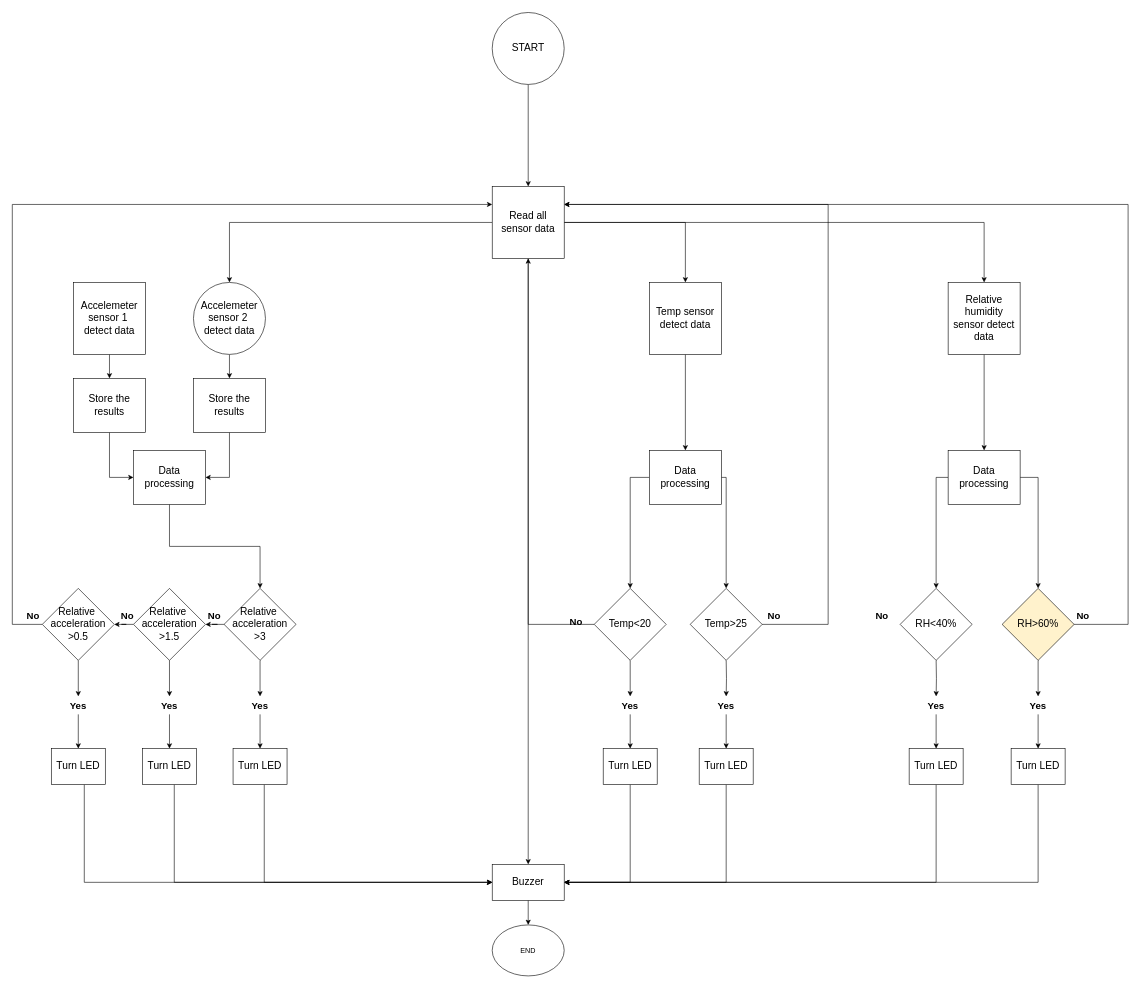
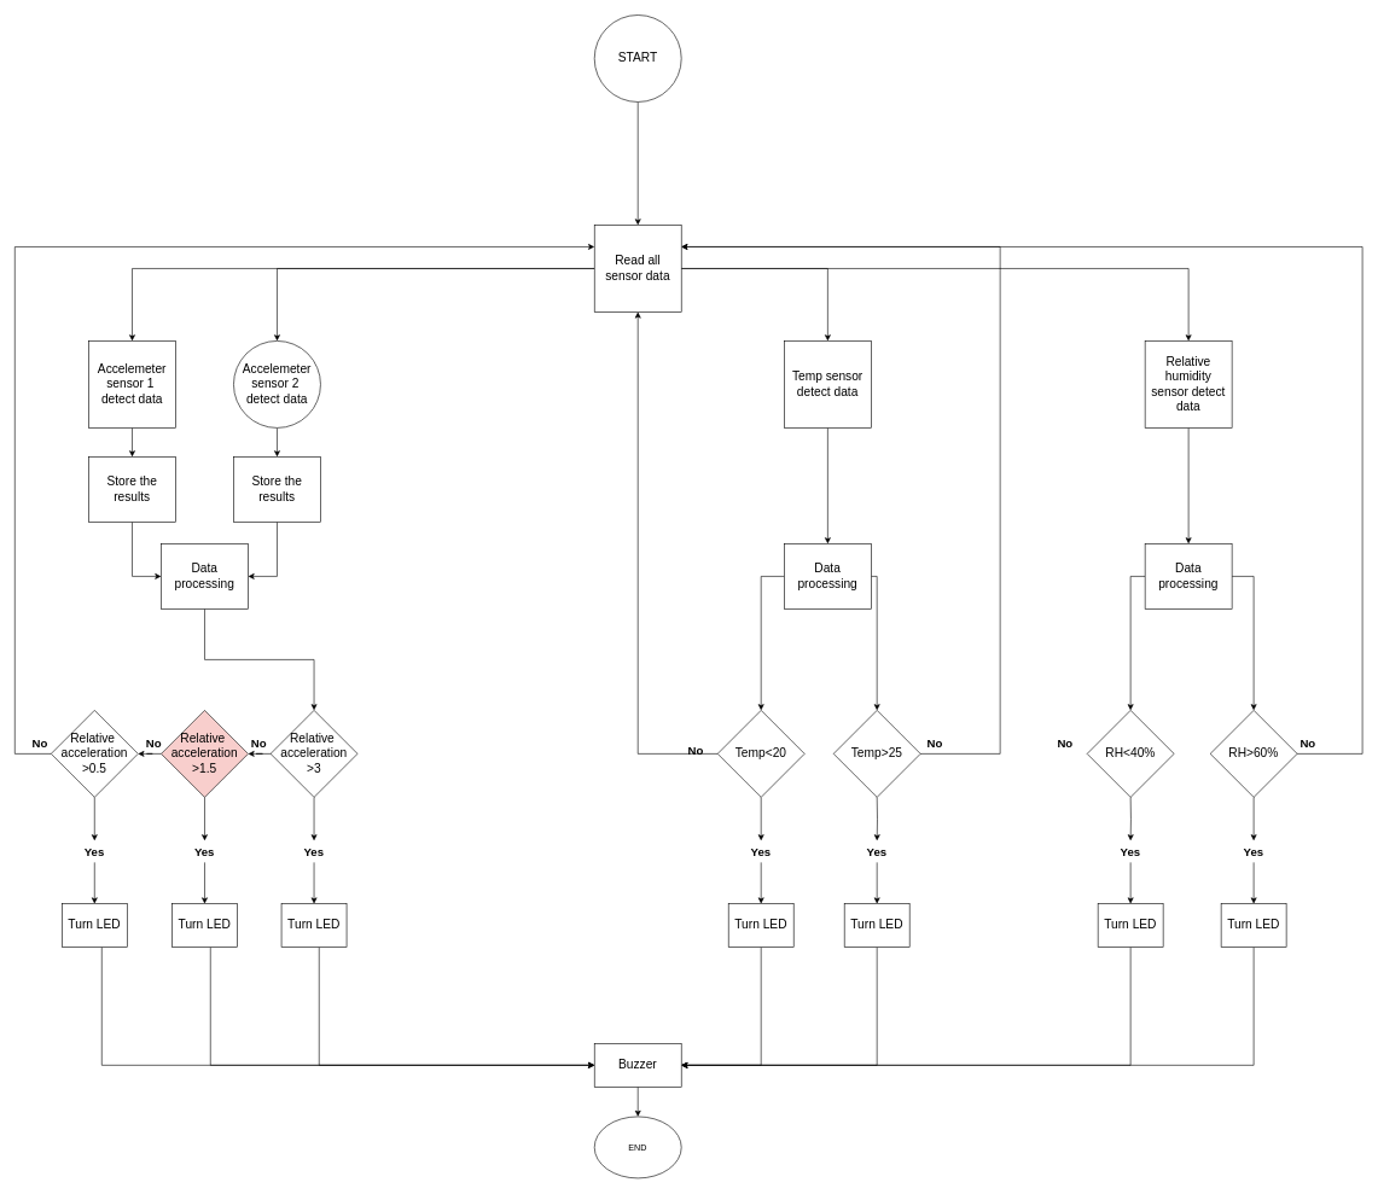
  <mxCell id="0" />
  <mxCell id="1" parent="0" />
  <mxCell id="2" value="" style="edgeStyle=orthogonalEdgeStyle;rounded=0;orthogonalLoop=1;jettySize=auto;html=1;" edge="1" parent="1" source="3" target="8"><mxGeometry relative="1" as="geometry" /></mxCell>
  <mxCell id="3" value="&lt;span style=&quot;font-size: 17px;&quot;&gt;START&lt;/span&gt;" style="ellipse;whiteSpace=wrap;html=1;fontSize=17;" vertex="1" parent="1"><mxGeometry x="820" y="20" width="120" height="120" as="geometry" /></mxCell>
  <mxCell id="4" style="edgeStyle=orthogonalEdgeStyle;rounded=0;orthogonalLoop=1;jettySize=auto;html=1;" edge="1" parent="1" source="8" target="10"><mxGeometry relative="1" as="geometry" /></mxCell>
- <mxCell id="5" style="edgeStyle=orthogonalEdgeStyle;rounded=0;orthogonalLoop=1;jettySize=auto;html=1;" edge="1" parent="1" source="8" target="39"><mxGeometry relative="1" as="geometry" /></mxCell>
+ <mxCell id="5" style="edgeStyle=orthogonalEdgeStyle;rounded=0;orthogonalLoop=1;jettySize=auto;html=1;entryX=0.5;entryY=0;entryDx=0;entryDy=0;" edge="1" parent="1" source="8" target="12"><mxGeometry relative="1" as="geometry" /></mxCell>
  <mxCell id="6" style="edgeStyle=orthogonalEdgeStyle;rounded=0;orthogonalLoop=1;jettySize=auto;html=1;" edge="1" parent="1" source="8" target="14"><mxGeometry relative="1" as="geometry" /></mxCell>
  <mxCell id="7" style="edgeStyle=orthogonalEdgeStyle;rounded=0;orthogonalLoop=1;jettySize=auto;html=1;" edge="1" parent="1" source="8" target="16"><mxGeometry relative="1" as="geometry" /></mxCell>
  <mxCell id="8" value="&lt;font style=&quot;font-size: 17px;&quot;&gt;Read all sensor data&lt;/font&gt;" style="rounded=0;whiteSpace=wrap;html=1;fontSize=17;" vertex="1" parent="1"><mxGeometry x="820" y="310" width="120" height="120" as="geometry" /></mxCell>
  <mxCell id="9" style="edgeStyle=orthogonalEdgeStyle;rounded=0;orthogonalLoop=1;jettySize=auto;html=1;entryX=0.5;entryY=0;entryDx=0;entryDy=0;" edge="1" parent="1" source="10" target="20"><mxGeometry relative="1" as="geometry" /></mxCell>
  <mxCell id="10" value="Accelemeter sensor 2&amp;nbsp;&lt;div&gt;detect data&lt;/div&gt;" style="ellipse;whiteSpace=wrap;html=1;fontSize=17;" vertex="1" parent="1"><mxGeometry x="322" y="470" width="120" height="120" as="geometry" /></mxCell>
  <mxCell id="11" style="edgeStyle=orthogonalEdgeStyle;rounded=0;orthogonalLoop=1;jettySize=auto;html=1;entryX=0.5;entryY=0;entryDx=0;entryDy=0;" edge="1" parent="1" source="12" target="18"><mxGeometry relative="1" as="geometry" /></mxCell>
  <mxCell id="12" value="Accelemeter sensor 1&amp;nbsp;&lt;div&gt;detect data&lt;/div&gt;" style="rounded=0;whiteSpace=wrap;html=1;fontSize=17;" vertex="1" parent="1"><mxGeometry x="122" y="470" width="120" height="120" as="geometry" /></mxCell>
  <mxCell id="13" style="edgeStyle=orthogonalEdgeStyle;rounded=0;orthogonalLoop=1;jettySize=auto;html=1;entryX=0.5;entryY=0;entryDx=0;entryDy=0;" edge="1" parent="1" source="14" target="25"><mxGeometry relative="1" as="geometry" /></mxCell>
  <mxCell id="14" value="Temp sensor detect data" style="rounded=0;whiteSpace=wrap;html=1;fontSize=17;" vertex="1" parent="1"><mxGeometry x="1082" y="470" width="120" height="120" as="geometry" /></mxCell>
  <mxCell id="15" style="edgeStyle=orthogonalEdgeStyle;rounded=0;orthogonalLoop=1;jettySize=auto;html=1;entryX=0.5;entryY=0;entryDx=0;entryDy=0;" edge="1" parent="1" source="16" target="28"><mxGeometry relative="1" as="geometry" /></mxCell>
  <mxCell id="16" value="Relative humidity sensor detect data" style="rounded=0;whiteSpace=wrap;html=1;fontSize=17;" vertex="1" parent="1"><mxGeometry x="1580" y="470" width="120" height="120" as="geometry" /></mxCell>
  <mxCell id="17" style="edgeStyle=orthogonalEdgeStyle;rounded=0;orthogonalLoop=1;jettySize=auto;html=1;entryX=0;entryY=0.5;entryDx=0;entryDy=0;" edge="1" parent="1" source="18" target="22"><mxGeometry relative="1" as="geometry" /></mxCell>
  <mxCell id="18" value="Store the results" style="rounded=0;whiteSpace=wrap;html=1;fontSize=17;" vertex="1" parent="1"><mxGeometry x="122" y="630" width="120" height="90" as="geometry" /></mxCell>
  <mxCell id="19" style="edgeStyle=orthogonalEdgeStyle;rounded=0;orthogonalLoop=1;jettySize=auto;html=1;entryX=1;entryY=0.5;entryDx=0;entryDy=0;" edge="1" parent="1" source="20" target="22"><mxGeometry relative="1" as="geometry" /></mxCell>
  <mxCell id="20" value="Store the results" style="rounded=0;whiteSpace=wrap;html=1;fontSize=17;" vertex="1" parent="1"><mxGeometry x="322" y="630" width="120" height="90" as="geometry" /></mxCell>
  <mxCell id="21" style="edgeStyle=orthogonalEdgeStyle;rounded=0;orthogonalLoop=1;jettySize=auto;html=1;" edge="1" parent="1" source="22" target="35"><mxGeometry relative="1" as="geometry"><Array as="points"><mxPoint x="282" y="910" /><mxPoint x="433" y="910" /></Array></mxGeometry></mxCell>
  <mxCell id="22" value="Data processing" style="rounded=0;whiteSpace=wrap;html=1;fontSize=17;" vertex="1" parent="1"><mxGeometry x="222" y="750" width="120" height="90" as="geometry" /></mxCell>
  <mxCell id="23" style="edgeStyle=orthogonalEdgeStyle;rounded=0;orthogonalLoop=1;jettySize=auto;html=1;entryX=0.5;entryY=0;entryDx=0;entryDy=0;" edge="1" parent="1" source="25" target="46"><mxGeometry relative="1" as="geometry"><Array as="points"><mxPoint x="1050" y="795" /></Array></mxGeometry></mxCell>
  <mxCell id="24" style="edgeStyle=orthogonalEdgeStyle;rounded=0;orthogonalLoop=1;jettySize=auto;html=1;" edge="1" parent="1" source="25" target="48"><mxGeometry relative="1" as="geometry"><Array as="points"><mxPoint x="1210" y="795" /></Array></mxGeometry></mxCell>
  <mxCell id="25" value="Data processing" style="rounded=0;whiteSpace=wrap;html=1;fontSize=17;" vertex="1" parent="1"><mxGeometry x="1082" y="750" width="120" height="90" as="geometry" /></mxCell>
  <mxCell id="26" style="edgeStyle=orthogonalEdgeStyle;rounded=0;orthogonalLoop=1;jettySize=auto;html=1;entryX=0.5;entryY=0;entryDx=0;entryDy=0;" edge="1" parent="1" source="28" target="53"><mxGeometry relative="1" as="geometry"><Array as="points"><mxPoint x="1560" y="795" /></Array></mxGeometry></mxCell>
  <mxCell id="27" style="edgeStyle=orthogonalEdgeStyle;rounded=0;orthogonalLoop=1;jettySize=auto;html=1;entryX=0.5;entryY=0;entryDx=0;entryDy=0;" edge="1" parent="1" source="28" target="55"><mxGeometry relative="1" as="geometry"><Array as="points"><mxPoint x="1730" y="795" /></Array></mxGeometry></mxCell>
  <mxCell id="28" value="Data processing" style="rounded=0;whiteSpace=wrap;html=1;fontSize=17;" vertex="1" parent="1"><mxGeometry x="1580" y="750" width="120" height="90" as="geometry" /></mxCell>
  <mxCell id="29" style="edgeStyle=orthogonalEdgeStyle;rounded=0;orthogonalLoop=1;jettySize=auto;html=1;entryX=0.5;entryY=0;entryDx=0;entryDy=0;" edge="1" parent="1" source="31" target="66"><mxGeometry relative="1" as="geometry" /></mxCell>
  <mxCell id="30" style="edgeStyle=orthogonalEdgeStyle;rounded=0;orthogonalLoop=1;jettySize=auto;html=1;entryX=0;entryY=0.25;entryDx=0;entryDy=0;" edge="1" parent="1" source="31" target="8"><mxGeometry relative="1" as="geometry"><Array as="points"><mxPoint x="20" y="1040" /><mxPoint x="20" y="340" /></Array></mxGeometry></mxCell>
  <mxCell id="31" value="Relative&amp;nbsp;&lt;div&gt;acceleration&lt;/div&gt;&lt;div&gt;&amp;gt;0.5&lt;/div&gt;" style="rhombus;whiteSpace=wrap;html=1;fontSize=17;" vertex="1" parent="1"><mxGeometry x="70" y="980" width="120" height="120" as="geometry" /></mxCell>
  <mxCell id="32" style="edgeStyle=orthogonalEdgeStyle;rounded=0;orthogonalLoop=1;jettySize=auto;html=1;entryX=0.5;entryY=0;entryDx=0;entryDy=0;" edge="1" parent="1" source="68" target="64"><mxGeometry relative="1" as="geometry" /></mxCell>
  <mxCell id="33" style="edgeStyle=orthogonalEdgeStyle;rounded=0;orthogonalLoop=1;jettySize=auto;html=1;entryX=0.5;entryY=0;entryDx=0;entryDy=0;" edge="1" parent="1" source="35" target="62"><mxGeometry relative="1" as="geometry" /></mxCell>
  <mxCell id="34" style="edgeStyle=orthogonalEdgeStyle;rounded=0;orthogonalLoop=1;jettySize=auto;html=1;" edge="1" parent="1" source="35" target="68"><mxGeometry relative="1" as="geometry" /></mxCell>
  <mxCell id="35" value="Relative&amp;nbsp;&lt;div&gt;acceleration&lt;/div&gt;&lt;div&gt;&amp;gt;3&lt;/div&gt;" style="rhombus;whiteSpace=wrap;html=1;fontSize=17;" vertex="1" parent="1"><mxGeometry x="373" y="980" width="120" height="120" as="geometry" /></mxCell>
  <mxCell id="36" style="edgeStyle=orthogonalEdgeStyle;rounded=0;orthogonalLoop=1;jettySize=auto;html=1;entryX=0;entryY=0.5;entryDx=0;entryDy=0;" edge="1" parent="1" source="37" target="39"><mxGeometry relative="1" as="geometry"><Array as="points"><mxPoint x="140" y="1470" /></Array></mxGeometry></mxCell>
  <mxCell id="37" value="Turn LED" style="rounded=0;whiteSpace=wrap;html=1;fontSize=17;" vertex="1" parent="1"><mxGeometry x="85" y="1247" width="90" height="60" as="geometry" /></mxCell>
  <mxCell id="38" style="edgeStyle=orthogonalEdgeStyle;rounded=0;orthogonalLoop=1;jettySize=auto;html=1;entryX=0.5;entryY=0;entryDx=0;entryDy=0;" edge="1" parent="1" source="39" target="60"><mxGeometry relative="1" as="geometry" /></mxCell>
  <mxCell id="39" value="Buzzer" style="rounded=0;whiteSpace=wrap;html=1;fontSize=17;" vertex="1" parent="1"><mxGeometry x="820" y="1440" width="120" height="60" as="geometry" /></mxCell>
  <mxCell id="40" style="edgeStyle=orthogonalEdgeStyle;rounded=0;orthogonalLoop=1;jettySize=auto;html=1;entryX=0;entryY=0.5;entryDx=0;entryDy=0;" edge="1" parent="1" source="41" target="39"><mxGeometry relative="1" as="geometry"><Array as="points"><mxPoint x="290" y="1470" /></Array></mxGeometry></mxCell>
  <mxCell id="41" value="Turn LED" style="rounded=0;whiteSpace=wrap;html=1;fontSize=17;" vertex="1" parent="1"><mxGeometry x="237" y="1247" width="90" height="60" as="geometry" /></mxCell>
  <mxCell id="42" style="edgeStyle=orthogonalEdgeStyle;rounded=0;orthogonalLoop=1;jettySize=auto;html=1;entryX=0;entryY=0.5;entryDx=0;entryDy=0;" edge="1" parent="1" source="43" target="39"><mxGeometry relative="1" as="geometry"><Array as="points"><mxPoint x="440" y="1470" /></Array></mxGeometry></mxCell>
  <mxCell id="43" value="Turn LED" style="rounded=0;whiteSpace=wrap;html=1;fontSize=17;" vertex="1" parent="1"><mxGeometry x="388" y="1247" width="90" height="60" as="geometry" /></mxCell>
  <mxCell id="44" style="edgeStyle=orthogonalEdgeStyle;rounded=0;orthogonalLoop=1;jettySize=auto;html=1;entryX=0.5;entryY=0;entryDx=0;entryDy=0;" edge="1" parent="1" source="46" target="70"><mxGeometry relative="1" as="geometry" /></mxCell>
  <mxCell id="45" style="edgeStyle=orthogonalEdgeStyle;rounded=0;orthogonalLoop=1;jettySize=auto;html=1;entryX=0.5;entryY=1;entryDx=0;entryDy=0;" edge="1" parent="1" source="46" target="8"><mxGeometry relative="1" as="geometry" /></mxCell>
  <mxCell id="46" value="Temp&amp;lt;20" style="rhombus;whiteSpace=wrap;html=1;fontSize=17;" vertex="1" parent="1"><mxGeometry x="990" y="980" width="120" height="120" as="geometry" /></mxCell>
  <mxCell id="47" style="edgeStyle=orthogonalEdgeStyle;rounded=0;orthogonalLoop=1;jettySize=auto;html=1;entryX=1;entryY=0.25;entryDx=0;entryDy=0;" edge="1" parent="1" source="48" target="8"><mxGeometry relative="1" as="geometry"><Array as="points"><mxPoint x="1380" y="1040" /><mxPoint x="1380" y="340" /></Array></mxGeometry></mxCell>
  <mxCell id="48" value="Temp&amp;gt;25" style="rhombus;whiteSpace=wrap;html=1;fontSize=17;" vertex="1" parent="1"><mxGeometry x="1150" y="980" width="120" height="120" as="geometry" /></mxCell>
  <mxCell id="49" style="edgeStyle=orthogonalEdgeStyle;rounded=0;orthogonalLoop=1;jettySize=auto;html=1;entryX=1;entryY=0.5;entryDx=0;entryDy=0;" edge="1" parent="1" source="50" target="39"><mxGeometry relative="1" as="geometry"><Array as="points"><mxPoint x="1050" y="1470" /></Array></mxGeometry></mxCell>
  <mxCell id="50" value="Turn LED" style="rounded=0;whiteSpace=wrap;html=1;fontSize=17;" vertex="1" parent="1"><mxGeometry x="1005" y="1247" width="90" height="60" as="geometry" /></mxCell>
  <mxCell id="51" style="edgeStyle=orthogonalEdgeStyle;rounded=0;orthogonalLoop=1;jettySize=auto;html=1;entryX=1;entryY=0.5;entryDx=0;entryDy=0;" edge="1" parent="1" source="52" target="39"><mxGeometry relative="1" as="geometry"><Array as="points"><mxPoint x="1210" y="1470" /></Array></mxGeometry></mxCell>
  <mxCell id="52" value="Turn LED" style="rounded=0;whiteSpace=wrap;html=1;fontSize=17;" vertex="1" parent="1"><mxGeometry x="1165" y="1247" width="90" height="60" as="geometry" /></mxCell>
  <mxCell id="53" value="RH&amp;lt;40%" style="rhombus;whiteSpace=wrap;html=1;fontSize=17;" vertex="1" parent="1"><mxGeometry x="1500" y="980" width="120" height="120" as="geometry" /></mxCell>
  <mxCell id="54" style="edgeStyle=orthogonalEdgeStyle;rounded=0;orthogonalLoop=1;jettySize=auto;html=1;" edge="1" parent="1" source="55" target="8"><mxGeometry relative="1" as="geometry"><Array as="points"><mxPoint x="1880" y="1040" /><mxPoint x="1880" y="340" /></Array></mxGeometry></mxCell>
- <mxCell id="55" value="RH&amp;gt;60%" style="rhombus;whiteSpace=wrap;html=1;fontSize=17;fillColor=#fff2cc;" vertex="1" parent="1"><mxGeometry x="1670" y="980" width="120" height="120" as="geometry" /></mxCell>
+ <mxCell id="55" value="RH&amp;gt;60%" style="rhombus;whiteSpace=wrap;html=1;fontSize=17;" vertex="1" parent="1"><mxGeometry x="1670" y="980" width="120" height="120" as="geometry" /></mxCell>
  <mxCell id="56" style="edgeStyle=orthogonalEdgeStyle;rounded=0;orthogonalLoop=1;jettySize=auto;html=1;entryX=1;entryY=0.5;entryDx=0;entryDy=0;" edge="1" parent="1" source="57" target="39"><mxGeometry relative="1" as="geometry"><Array as="points"><mxPoint x="1560" y="1470" /></Array></mxGeometry></mxCell>
  <mxCell id="57" value="Turn LED" style="rounded=0;whiteSpace=wrap;html=1;fontSize=17;" vertex="1" parent="1"><mxGeometry x="1515" y="1247" width="90" height="60" as="geometry" /></mxCell>
  <mxCell id="58" style="edgeStyle=orthogonalEdgeStyle;rounded=0;orthogonalLoop=1;jettySize=auto;html=1;entryX=1;entryY=0.5;entryDx=0;entryDy=0;" edge="1" parent="1" source="59" target="39"><mxGeometry relative="1" as="geometry"><Array as="points"><mxPoint x="1730" y="1470" /></Array></mxGeometry></mxCell>
  <mxCell id="59" value="Turn LED" style="rounded=0;whiteSpace=wrap;html=1;fontSize=17;" vertex="1" parent="1"><mxGeometry x="1685" y="1247" width="90" height="60" as="geometry" /></mxCell>
  <mxCell id="60" value="END" style="ellipse;whiteSpace=wrap;html=1;" vertex="1" parent="1"><mxGeometry x="820" y="1541" width="120" height="85" as="geometry" /></mxCell>
  <mxCell id="61" style="edgeStyle=orthogonalEdgeStyle;rounded=0;orthogonalLoop=1;jettySize=auto;html=1;entryX=0.5;entryY=0;entryDx=0;entryDy=0;" edge="1" parent="1" source="62" target="43"><mxGeometry relative="1" as="geometry" /></mxCell>
  <mxCell id="62" value="&lt;font size=&quot;1&quot; style=&quot;&quot;&gt;&lt;b style=&quot;font-size: 16px;&quot;&gt;Yes&lt;/b&gt;&lt;/font&gt;" style="text;html=1;align=center;verticalAlign=middle;whiteSpace=wrap;rounded=0;" vertex="1" parent="1"><mxGeometry x="403" y="1160" width="60" height="30" as="geometry" /></mxCell>
  <mxCell id="63" style="edgeStyle=orthogonalEdgeStyle;rounded=0;orthogonalLoop=1;jettySize=auto;html=1;" edge="1" parent="1" source="64" target="41"><mxGeometry relative="1" as="geometry" /></mxCell>
  <mxCell id="64" value="&lt;font size=&quot;1&quot; style=&quot;&quot;&gt;&lt;b style=&quot;font-size: 16px;&quot;&gt;Yes&lt;/b&gt;&lt;/font&gt;" style="text;html=1;align=center;verticalAlign=middle;whiteSpace=wrap;rounded=0;" vertex="1" parent="1"><mxGeometry x="252" y="1160" width="60" height="30" as="geometry" /></mxCell>
  <mxCell id="65" style="edgeStyle=orthogonalEdgeStyle;rounded=0;orthogonalLoop=1;jettySize=auto;html=1;" edge="1" parent="1" source="66" target="37"><mxGeometry relative="1" as="geometry" /></mxCell>
  <mxCell id="66" value="&lt;font size=&quot;1&quot; style=&quot;&quot;&gt;&lt;b style=&quot;font-size: 16px;&quot;&gt;Yes&lt;/b&gt;&lt;/font&gt;" style="text;html=1;align=center;verticalAlign=middle;whiteSpace=wrap;rounded=0;" vertex="1" parent="1"><mxGeometry x="100" y="1160" width="60" height="30" as="geometry" /></mxCell>
  <mxCell id="67" value="" style="edgeStyle=orthogonalEdgeStyle;rounded=0;orthogonalLoop=1;jettySize=auto;html=1;" edge="1" parent="1" source="68" target="31"><mxGeometry relative="1" as="geometry" /></mxCell>
- <mxCell id="68" value="Relative&amp;nbsp;&lt;div&gt;acceleration&lt;/div&gt;&lt;div&gt;&amp;gt;1.5&lt;/div&gt;" style="rhombus;whiteSpace=wrap;html=1;fontSize=17;" vertex="1" parent="1"><mxGeometry x="222" y="980" width="120" height="120" as="geometry" /></mxCell>
+ <mxCell id="68" value="Relative&amp;nbsp;&lt;div&gt;acceleration&lt;/div&gt;&lt;div&gt;&amp;gt;1.5&lt;/div&gt;" style="rhombus;whiteSpace=wrap;html=1;fontSize=17;fillColor=#f8cecc;" vertex="1" parent="1"><mxGeometry x="222" y="980" width="120" height="120" as="geometry" /></mxCell>
  <mxCell id="69" value="" style="edgeStyle=orthogonalEdgeStyle;rounded=0;orthogonalLoop=1;jettySize=auto;html=1;entryX=0.5;entryY=0;entryDx=0;entryDy=0;" edge="1" parent="1" source="70" target="50"><mxGeometry relative="1" as="geometry"><Array as="points"><mxPoint x="1050" y="1247" /></Array></mxGeometry></mxCell>
  <mxCell id="70" value="&lt;font size=&quot;1&quot; style=&quot;&quot;&gt;&lt;b style=&quot;font-size: 16px;&quot;&gt;Yes&lt;/b&gt;&lt;/font&gt;" style="text;html=1;align=center;verticalAlign=middle;whiteSpace=wrap;rounded=0;" vertex="1" parent="1"><mxGeometry x="1020" y="1160" width="60" height="30" as="geometry" /></mxCell>
  <mxCell id="71" style="edgeStyle=orthogonalEdgeStyle;rounded=0;orthogonalLoop=1;jettySize=auto;html=1;entryX=0.5;entryY=0;entryDx=0;entryDy=0;" edge="1" parent="1" target="73"><mxGeometry relative="1" as="geometry"><mxPoint x="1210" y="1100" as="sourcePoint" /></mxGeometry></mxCell>
  <mxCell id="72" value="" style="edgeStyle=orthogonalEdgeStyle;rounded=0;orthogonalLoop=1;jettySize=auto;html=1;entryX=0.5;entryY=0;entryDx=0;entryDy=0;" edge="1" parent="1" source="73"><mxGeometry relative="1" as="geometry"><mxPoint x="1210" y="1247" as="targetPoint" /><Array as="points"><mxPoint x="1210" y="1247" /></Array></mxGeometry></mxCell>
  <mxCell id="73" value="&lt;font size=&quot;1&quot; style=&quot;&quot;&gt;&lt;b style=&quot;font-size: 16px;&quot;&gt;Yes&lt;/b&gt;&lt;/font&gt;" style="text;html=1;align=center;verticalAlign=middle;whiteSpace=wrap;rounded=0;" vertex="1" parent="1"><mxGeometry x="1180" y="1160" width="60" height="30" as="geometry" /></mxCell>
  <mxCell id="74" style="edgeStyle=orthogonalEdgeStyle;rounded=0;orthogonalLoop=1;jettySize=auto;html=1;entryX=0.5;entryY=0;entryDx=0;entryDy=0;" edge="1" parent="1" target="76"><mxGeometry relative="1" as="geometry"><mxPoint x="1560" y="1100" as="sourcePoint" /></mxGeometry></mxCell>
  <mxCell id="75" value="" style="edgeStyle=orthogonalEdgeStyle;rounded=0;orthogonalLoop=1;jettySize=auto;html=1;entryX=0.5;entryY=0;entryDx=0;entryDy=0;" edge="1" parent="1" source="76"><mxGeometry relative="1" as="geometry"><mxPoint x="1560" y="1247" as="targetPoint" /><Array as="points"><mxPoint x="1560" y="1247" /></Array></mxGeometry></mxCell>
  <mxCell id="76" value="&lt;font size=&quot;1&quot; style=&quot;&quot;&gt;&lt;b style=&quot;font-size: 16px;&quot;&gt;Yes&lt;/b&gt;&lt;/font&gt;" style="text;html=1;align=center;verticalAlign=middle;whiteSpace=wrap;rounded=0;" vertex="1" parent="1"><mxGeometry x="1530" y="1160" width="60" height="30" as="geometry" /></mxCell>
  <mxCell id="77" style="edgeStyle=orthogonalEdgeStyle;rounded=0;orthogonalLoop=1;jettySize=auto;html=1;entryX=0.5;entryY=0;entryDx=0;entryDy=0;" edge="1" parent="1"><mxGeometry relative="1" as="geometry"><mxPoint x="1730" y="1100" as="sourcePoint" /><mxPoint x="1730" y="1160" as="targetPoint" /></mxGeometry></mxCell>
  <mxCell id="78" value="" style="edgeStyle=orthogonalEdgeStyle;rounded=0;orthogonalLoop=1;jettySize=auto;html=1;entryX=0.5;entryY=0;entryDx=0;entryDy=0;" edge="1" parent="1"><mxGeometry relative="1" as="geometry"><mxPoint x="1730" y="1247" as="targetPoint" /><Array as="points"><mxPoint x="1730" y="1247" /></Array><mxPoint x="1730" y="1190" as="sourcePoint" /></mxGeometry></mxCell>
  <mxCell id="79" value="&lt;font size=&quot;1&quot; style=&quot;&quot;&gt;&lt;b style=&quot;font-size: 16px;&quot;&gt;Yes&lt;/b&gt;&lt;/font&gt;" style="text;html=1;align=center;verticalAlign=middle;whiteSpace=wrap;rounded=0;" vertex="1" parent="1"><mxGeometry x="1700" y="1160" width="60" height="30" as="geometry" /></mxCell>
  <mxCell id="80" value="&lt;span style=&quot;font-size: 16px;&quot;&gt;&lt;b&gt;No&lt;/b&gt;&lt;/span&gt;" style="text;html=1;align=center;verticalAlign=middle;whiteSpace=wrap;rounded=0;" vertex="1" parent="1"><mxGeometry x="182" y="1010" width="60" height="30" as="geometry" /></mxCell>
  <mxCell id="81" value="&lt;span style=&quot;font-size: 16px;&quot;&gt;&lt;b&gt;No&lt;/b&gt;&lt;/span&gt;" style="text;html=1;align=center;verticalAlign=middle;whiteSpace=wrap;rounded=0;" vertex="1" parent="1"><mxGeometry x="327" y="1010" width="60" height="30" as="geometry" /></mxCell>
  <mxCell id="82" value="&lt;span style=&quot;font-size: 16px;&quot;&gt;&lt;b&gt;No&lt;/b&gt;&lt;/span&gt;" style="text;html=1;align=center;verticalAlign=middle;whiteSpace=wrap;rounded=0;" vertex="1" parent="1"><mxGeometry x="930" y="1020" width="60" height="30" as="geometry" /></mxCell>
  <mxCell id="83" value="&lt;span style=&quot;font-size: 16px;&quot;&gt;&lt;b&gt;No&lt;/b&gt;&lt;/span&gt;" style="text;html=1;align=center;verticalAlign=middle;whiteSpace=wrap;rounded=0;" vertex="1" parent="1"><mxGeometry x="1260" y="1010" width="60" height="30" as="geometry" /></mxCell>
  <mxCell id="84" value="&lt;span style=&quot;font-size: 16px;&quot;&gt;&lt;b&gt;No&lt;/b&gt;&lt;/span&gt;" style="text;html=1;align=center;verticalAlign=middle;whiteSpace=wrap;rounded=0;" vertex="1" parent="1"><mxGeometry x="25" y="1010" width="60" height="30" as="geometry" /></mxCell>
  <mxCell id="85" value="&lt;span style=&quot;font-size: 16px;&quot;&gt;&lt;b&gt;No&lt;/b&gt;&lt;/span&gt;" style="text;html=1;align=center;verticalAlign=middle;whiteSpace=wrap;rounded=0;" vertex="1" parent="1"><mxGeometry x="1440" y="1010" width="60" height="30" as="geometry" /></mxCell>
  <mxCell id="86" value="&lt;span style=&quot;font-size: 16px;&quot;&gt;&lt;b&gt;No&lt;/b&gt;&lt;/span&gt;" style="text;html=1;align=center;verticalAlign=middle;whiteSpace=wrap;rounded=0;" vertex="1" parent="1"><mxGeometry x="1775" y="1010" width="60" height="30" as="geometry" /></mxCell>
